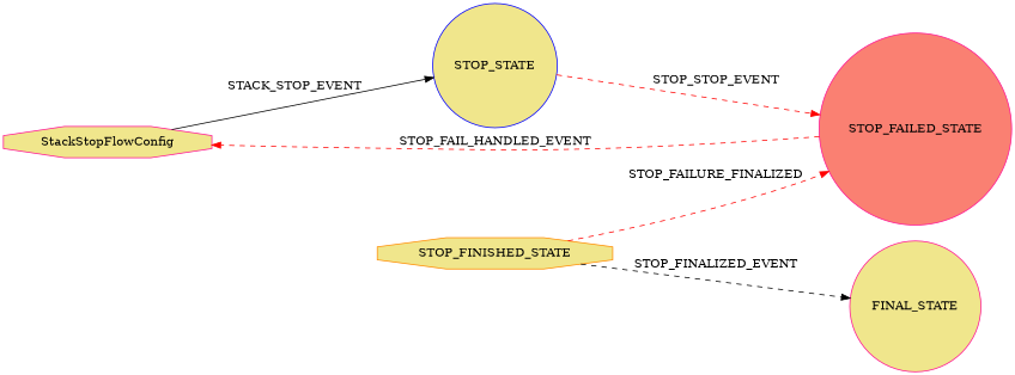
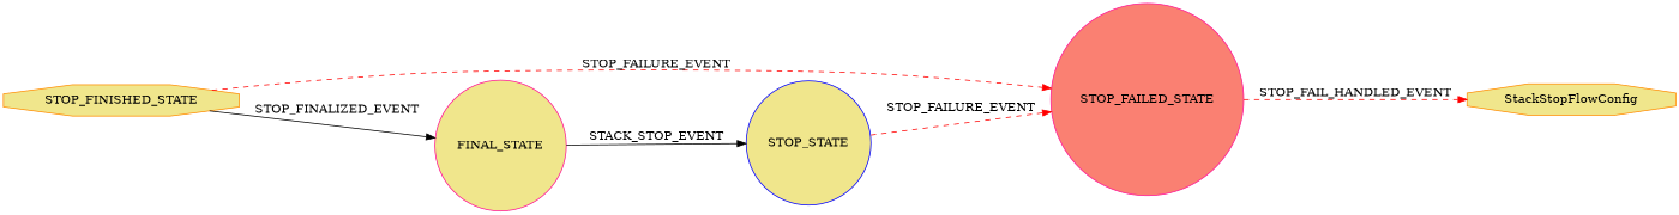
  digraph {
    rankdir=LR
    node [color=darkorange fillcolor=khaki shape=circle style=filled]
    edge [color=red style=dashed]
-   n1 [color=deeppink label=StackStopFlowConfig shape=octagon]
+   n1 [label=StackStopFlowConfig shape=octagon]
    STOP_STATE [color=blue]
    STOP_FAILED_STATE [color=deeppink fillcolor=salmon]
    STOP_FINISHED_STATE [shape=octagon]
    FINAL_STATE [color=deeppink]
-   n1 -> STOP_STATE [color=black label=STACK_STOP_EVENT style=solid]
-   STOP_STATE -> STOP_FAILED_STATE [label=STOP_STOP_EVENT]
+   FINAL_STATE -> STOP_STATE [color=black label=STACK_STOP_EVENT style=solid]
+   STOP_STATE -> STOP_FAILED_STATE [label=STOP_FAILURE_EVENT]
    STOP_FAILED_STATE -> n1 [label=STOP_FAIL_HANDLED_EVENT]
-   STOP_FINISHED_STATE -> STOP_FAILED_STATE [label=STOP_FAILURE_FINALIZED]
-   STOP_FINISHED_STATE -> FINAL_STATE [color=black label=STOP_FINALIZED_EVENT]
+   STOP_FINISHED_STATE -> STOP_FAILED_STATE [label=STOP_FAILURE_EVENT]
+   STOP_FINISHED_STATE -> FINAL_STATE [color=black label=STOP_FINALIZED_EVENT style=solid]
  }
